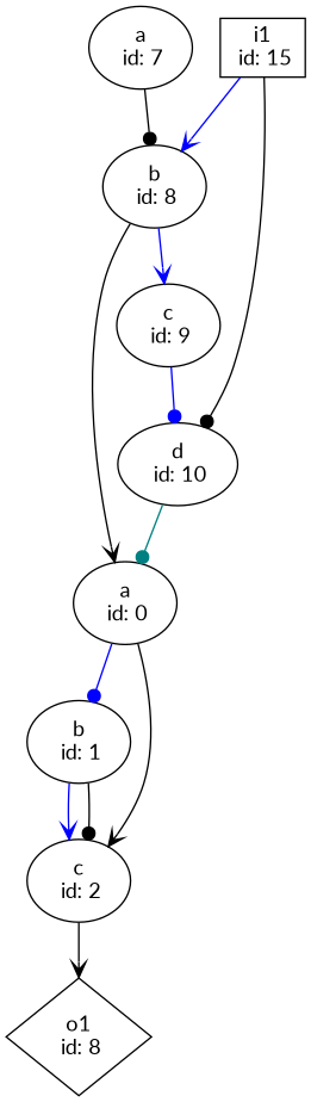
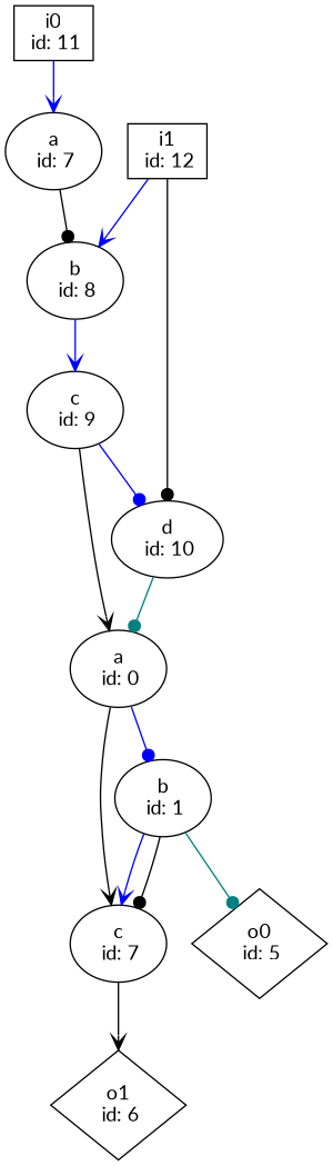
  digraph {
    fontname=Lato
    node [fontname=Lato]
    edge [arrowhead=dot color=blue fontname=Lato]
    n1 [label="a\n id: 0"]
    n2 [label="b\n id: 1"]
-   n3 [label="c\n id: 2"]
-   n5 [label="o1\n id: 8" shape=diamond]
+   n3 [label="c\n id: 7"]
+   n4 [label="o0\n id: 5" shape=diamond]
+   n5 [label="o1\n id: 6" shape=diamond]
    n6 [label="a\n id: 7"]
    n7 [label="b\n id: 8"]
    n8 [label="c\n id: 9"]
    n9 [label="d\n id: 10"]
-   n11 [label="i1\n id: 15" shape=box]
+   n10 [label="i0\n id: 11" shape=box]
+   n11 [label="i1\n id: 12" shape=box]
    n1 -> n2
    n1 -> n3 [arrowhead=vee color=black]
    n2 -> n3 [arrowhead=vee]
    n2 -> n3 [color=black]
+   n2 -> n4 [color=teal]
    n3 -> n5 [arrowhead=vee color=black]
    n6 -> n7 [color=black]
    n7 -> n8 [arrowhead=vee]
-   n7 -> n1 [arrowhead=vee color=black]
+   n8 -> n1 [arrowhead=vee color=black]
    n8 -> n9
    n9 -> n1 [color=teal]
+   n10 -> n6 [arrowhead=vee]
    n11 -> n7 [arrowhead=vee]
    n11 -> n9 [color=black]
  }
